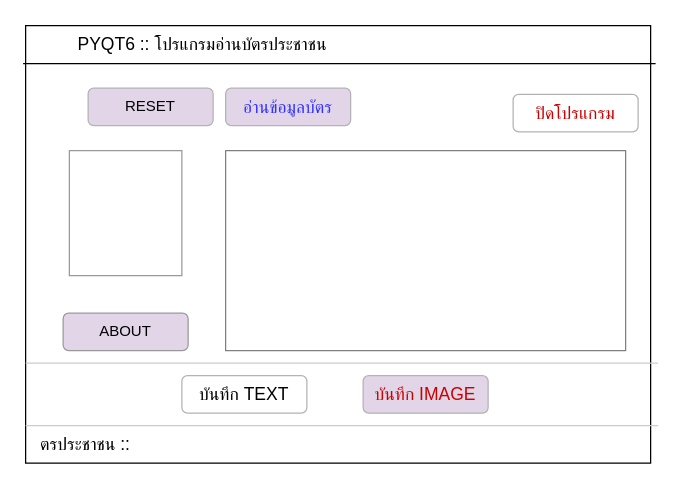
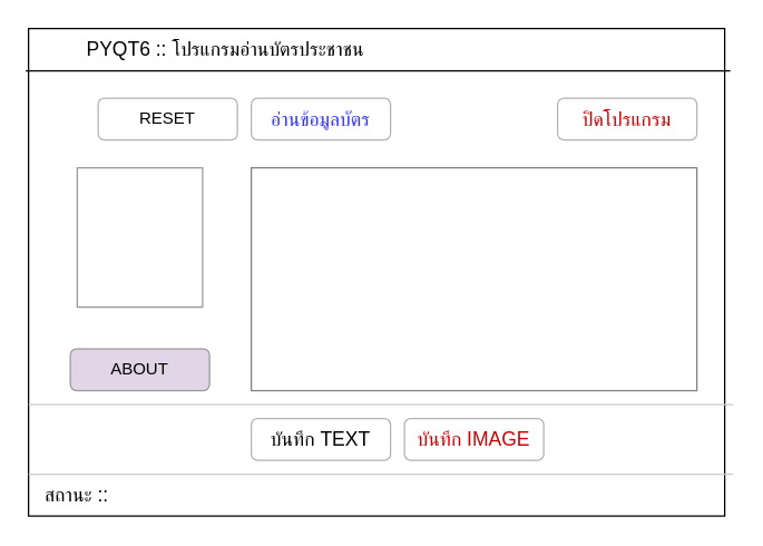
  <mxCell id="0" />
  <mxCell id="1" parent="0" />
  <mxCell id="2" value="" style="rounded=0;whiteSpace=wrap;html=1;fillColor=#FFFFFF;" vertex="1" parent="1"><mxGeometry x="20" y="20" width="500" height="350" as="geometry" /></mxCell>
  <mxCell id="3" value="" style="endArrow=none;html=1;exitX=-0.004;exitY=0.087;exitDx=0;exitDy=0;exitPerimeter=0;entryX=1.008;entryY=0.087;entryDx=0;entryDy=0;entryPerimeter=0;strokeColor=#000000;" edge="1" parent="1" source="2" target="2"><mxGeometry width="50" height="50" relative="1" as="geometry"><mxPoint x="340" y="220" as="sourcePoint" /><mxPoint x="390" y="170" as="targetPoint" /></mxGeometry></mxCell>
  <mxCell id="4" value="" style="rounded=0;whiteSpace=wrap;html=1;fillColor=#FFFFFF;strokeColor=#808080;" vertex="1" parent="1"><mxGeometry x="180" y="120" width="320" height="160" as="geometry" /></mxCell>
- <mxCell id="5" value="&lt;font color=&quot;#000000&quot;&gt;RESET&lt;/font&gt;" style="rounded=1;whiteSpace=wrap;html=1;strokeColor=#B3B3B3;fillColor=#e1d5e7;" vertex="1" parent="1"><mxGeometry x="70" y="70" width="100" height="30" as="geometry" /></mxCell>
- <mxCell id="6" value="อ่านข้อมูลบัตร" style="rounded=1;whiteSpace=wrap;html=1;strokeColor=#B3B3B3;fillColor=#e1d5e7;fontColor=#3333FF;fontSize=14;" vertex="1" parent="1"><mxGeometry x="180" y="70" width="100" height="30" as="geometry" /></mxCell>
- <mxCell id="7" value="&lt;font style=&quot;font-size: 14px;&quot; color=&quot;#cc0000&quot;&gt;ปิดโปรแกรม&lt;/font&gt;" style="rounded=1;whiteSpace=wrap;html=1;strokeColor=#B3B3B3;fillColor=#FFFFFF;" vertex="1" parent="1"><mxGeometry x="410" y="75" width="100" height="30" as="geometry" /></mxCell>
+ <mxCell id="5" value="&lt;font color=&quot;#000000&quot;&gt;RESET&lt;/font&gt;" style="rounded=1;whiteSpace=wrap;html=1;strokeColor=#B3B3B3;fillColor=#FFFFFF;" vertex="1" parent="1"><mxGeometry x="70" y="70" width="100" height="30" as="geometry" /></mxCell>
+ <mxCell id="6" value="อ่านข้อมูลบัตร" style="rounded=1;whiteSpace=wrap;html=1;strokeColor=#B3B3B3;fillColor=#FFFFFF;fontColor=#3333FF;fontSize=14;" vertex="1" parent="1"><mxGeometry x="180" y="70" width="100" height="30" as="geometry" /></mxCell>
+ <mxCell id="7" value="&lt;font style=&quot;font-size: 14px;&quot; color=&quot;#cc0000&quot;&gt;ปิดโปรแกรม&lt;/font&gt;" style="rounded=1;whiteSpace=wrap;html=1;strokeColor=#B3B3B3;fillColor=#FFFFFF;" vertex="1" parent="1"><mxGeometry x="400" y="70" width="100" height="30" as="geometry" /></mxCell>
  <mxCell id="8" value="" style="endArrow=none;html=1;exitX=-0.004;exitY=0.087;exitDx=0;exitDy=0;exitPerimeter=0;entryX=1.008;entryY=0.087;entryDx=0;entryDy=0;entryPerimeter=0;strokeColor=#CCCCCC;" edge="1" parent="1"><mxGeometry width="50" height="50" relative="1" as="geometry"><mxPoint x="20" y="290" as="sourcePoint" /><mxPoint x="526" y="290" as="targetPoint" /></mxGeometry></mxCell>
  <mxCell id="9" value="" style="endArrow=none;html=1;exitX=-0.004;exitY=0.087;exitDx=0;exitDy=0;exitPerimeter=0;entryX=1.008;entryY=0.087;entryDx=0;entryDy=0;entryPerimeter=0;strokeColor=#CCCCCC;" edge="1" parent="1"><mxGeometry width="50" height="50" relative="1" as="geometry"><mxPoint x="20" y="340" as="sourcePoint" /><mxPoint x="526" y="340" as="targetPoint" /></mxGeometry></mxCell>
  <mxCell id="10" value="ABOUT" style="rounded=1;whiteSpace=wrap;html=1;strokeColor=#999999;fillColor=#e1d5e7;fontColor=#000000;" vertex="1" parent="1"><mxGeometry x="50" y="250" width="100" height="30" as="geometry" /></mxCell>
- <mxCell id="11" value="&lt;font style=&quot;font-size: 14px;&quot; color=&quot;#000000&quot;&gt;บันทึก TEXT&lt;/font&gt;" style="rounded=1;whiteSpace=wrap;html=1;strokeColor=#B3B3B3;fillColor=#FFFFFF;" vertex="1" parent="1"><mxGeometry x="145" y="300" width="100" height="30" as="geometry" /></mxCell>
- <mxCell id="12" value="&lt;font color=&quot;#cc0000&quot; style=&quot;font-size: 14px;&quot;&gt;บันทึก IMAGE&lt;/font&gt;" style="rounded=1;whiteSpace=wrap;html=1;strokeColor=#B3B3B3;fillColor=#e1d5e7;" vertex="1" parent="1"><mxGeometry x="290" y="300" width="100" height="30" as="geometry" /></mxCell>
+ <mxCell id="11" value="&lt;font style=&quot;font-size: 14px;&quot; color=&quot;#000000&quot;&gt;บันทึก TEXT&lt;/font&gt;" style="rounded=1;whiteSpace=wrap;html=1;strokeColor=#B3B3B3;fillColor=#FFFFFF;" vertex="1" parent="1"><mxGeometry x="180" y="300" width="100" height="30" as="geometry" /></mxCell>
+ <mxCell id="12" value="&lt;font color=&quot;#cc0000&quot; style=&quot;font-size: 14px;&quot;&gt;บันทึก IMAGE&lt;/font&gt;" style="rounded=1;whiteSpace=wrap;html=1;strokeColor=#B3B3B3;fillColor=#FFFFFF;" vertex="1" parent="1"><mxGeometry x="290" y="300" width="100" height="30" as="geometry" /></mxCell>
  <mxCell id="13" value="" style="rounded=0;whiteSpace=wrap;html=1;strokeColor=#999999;fillColor=#FFFFFF;" vertex="1" parent="1"><mxGeometry x="55" y="120" width="90" height="100" as="geometry" /></mxCell>
  <mxCell id="14" value="PYQT6 :: โปรแกรมอ่านบัตรประชาชน" style="text;html=1;strokeColor=none;fillColor=none;align=left;verticalAlign=middle;whiteSpace=wrap;rounded=0;fontSize=14;fontColor=#000000;" vertex="1" parent="1"><mxGeometry x="60" y="20" width="250" height="30" as="geometry" /></mxCell>
- <mxCell id="15" value="ตรประชาชน ::" style="text;html=1;strokeColor=none;fillColor=none;align=left;verticalAlign=middle;whiteSpace=wrap;rounded=0;fontSize=14;fontColor=#000000;" vertex="1" parent="1"><mxGeometry x="30" y="340" width="250" height="30" as="geometry" /></mxCell>
+ <mxCell id="15" value="สถานะ ::" style="text;html=1;strokeColor=none;fillColor=none;align=left;verticalAlign=middle;whiteSpace=wrap;rounded=0;fontSize=14;fontColor=#000000;" vertex="1" parent="1"><mxGeometry x="30" y="340" width="250" height="30" as="geometry" /></mxCell>
